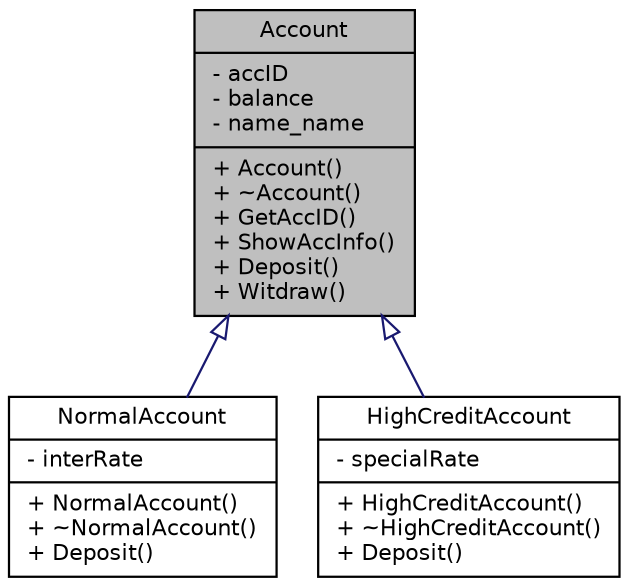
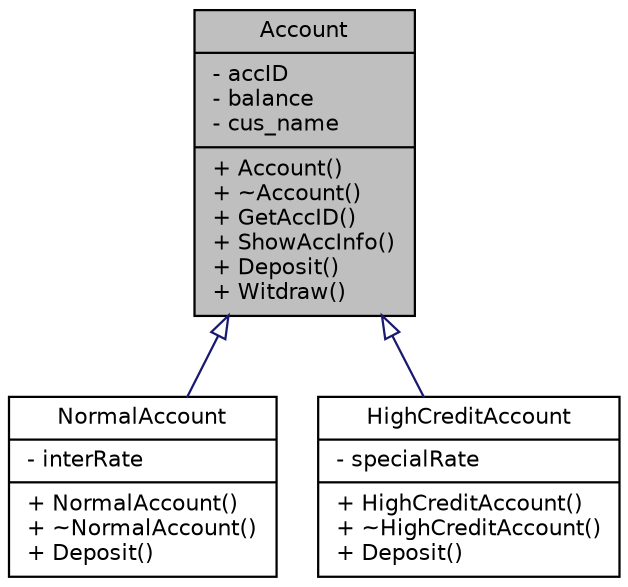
  digraph {
    node [color=black fillcolor=white fontname=Helvetica fontsize=10 shape=record style=filled]
    edge [arrowtail=onormal color=midnightblue dir=back fontname=Helvetica fontsize=10 labelfontname=Helvetica labelfontsize=10 style=solid]
-   n1 [fillcolor=grey75 fontcolor=black height=0.2 label="{Account\n|- accID\l- balance\l- name_name\l|+ Account()\l+ ~Account()\l+ GetAccID()\l+ ShowAccInfo()\l+ Deposit()\l+ Witdraw()\l}" width=0.4]
+   n1 [fillcolor=grey75 fontcolor=black height=0.2 label="{Account\n|- accID\l- balance\l- cus_name\l|+ Account()\l+ ~Account()\l+ GetAccID()\l+ ShowAccInfo()\l+ Deposit()\l+ Witdraw()\l}" width=0.4]
    n2 [height=0.2 label="{NormalAccount\n|- interRate\l|+ NormalAccount()\l+ ~NormalAccount()\l+ Deposit()\l}" width=0.4]
    n3 [height=0.2 label="{HighCreditAccount\n|- specialRate\l|+ HighCreditAccount()\l+ ~HighCreditAccount()\l+ Deposit()\l}" width=0.4]
    n1 -> n2
    n1 -> n3
  }
